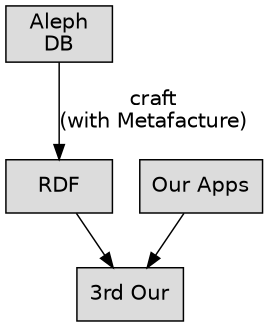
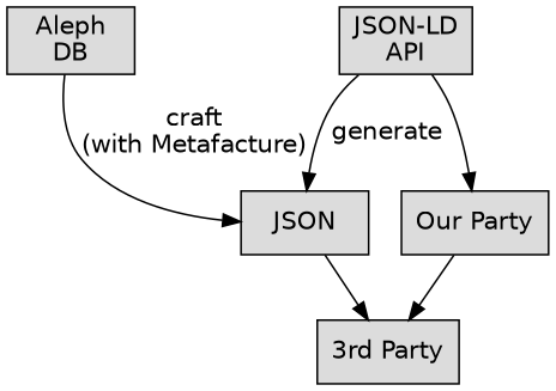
  digraph {
    fontname=helvetica
    rankdir=TB
    node [fillcolor=gainsboro fontname=helvetica shape=box style=filled]
    edge [fontname=helvetica]
    n1 [label="Aleph\nDB" width=1]
-   n2 [label=RDF width=1]
-   n4 [label="Our Apps" width=1]
-   n5 [label="3rd Our" width=1]
+   n2 [label=JSON width=1]
+   n3 [label="JSON-LD\nAPI" width=1]
+   n4 [label="Our Party" width=1]
+   n5 [label="3rd Party" width=1]
    n1 -> n2 [label="craft\n(with Metafacture)"]
    n2 -> n5
+   n3 -> n2 [label=generate]
+   n3 -> n4
    n4 -> n5
  }
